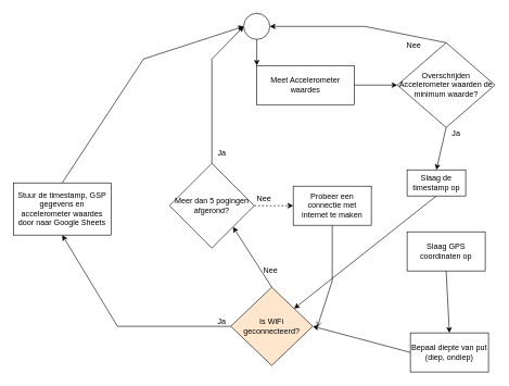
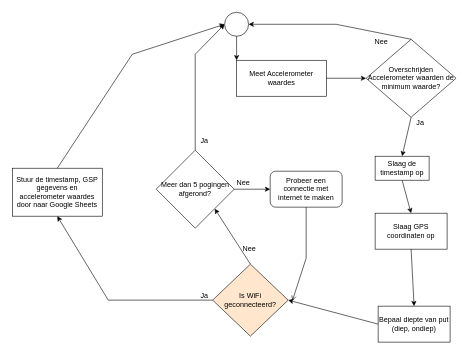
  <mxCell id="0" />
  <mxCell id="1" parent="0" />
  <mxCell id="2" value="" style="ellipse;whiteSpace=wrap;html=1;aspect=fixed;" parent="1" vertex="1"><mxGeometry x="374" width="40" height="40" as="geometry" y="20" /></mxCell>
  <mxCell id="3" value="Meet Accelerometer waardes" style="rounded=0;whiteSpace=wrap;html=1;" parent="1" vertex="1"><mxGeometry x="394" y="100" width="150" height="60" as="geometry" /></mxCell>
  <mxCell id="4" value="Overschrijden Accelerometer waarden de minimum waarde?" style="rhombus;whiteSpace=wrap;html=1;" parent="1" vertex="1"><mxGeometry x="610" y="65" width="150" height="130" as="geometry" /></mxCell>
  <mxCell id="5" value="Slaag GPS coordinaten op" style="rounded=0;whiteSpace=wrap;html=1;" parent="1" vertex="1"><mxGeometry x="625" y="355" width="120" height="60" as="geometry" /></mxCell>
  <mxCell id="6" value="" style="endArrow=classic;html=1;rounded=0;exitX=0.5;exitY=1;exitDx=0;exitDy=0;entryX=0;entryY=0;entryDx=0;entryDy=0;" parent="1" source="2" target="3" edge="1"><mxGeometry width="50" height="50" relative="1" as="geometry"><mxPoint x="210" y="260" as="sourcePoint" /><mxPoint x="260" y="210" as="targetPoint" /></mxGeometry></mxCell>
  <mxCell id="7" value="" style="endArrow=classic;html=1;rounded=0;entryX=0;entryY=0.5;entryDx=0;entryDy=0;exitX=1;exitY=0.5;exitDx=0;exitDy=0;" parent="1" source="3" target="4" edge="1"><mxGeometry width="50" height="50" relative="1" as="geometry"><mxPoint x="570" y="170" as="sourcePoint" /><mxPoint x="620" y="120" as="targetPoint" /></mxGeometry></mxCell>
  <mxCell id="8" value="" style="endArrow=classic;html=1;rounded=0;entryX=1;entryY=0.5;entryDx=0;entryDy=0;exitX=0.5;exitY=0;exitDx=0;exitDy=0;" parent="1" source="4" target="2" edge="1"><mxGeometry width="50" height="50" relative="1" as="geometry"><mxPoint x="670" y="190" as="sourcePoint" /><mxPoint x="590" y="70" as="targetPoint" /><Array as="points"><mxPoint x="560" y="40" /></Array></mxGeometry></mxCell>
  <mxCell id="9" value="Nee" style="text;html=1;align=center;verticalAlign=middle;resizable=0;points=[];autosize=1;strokeColor=none;fillColor=none;" parent="1" vertex="1"><mxGeometry x="610" y="55" width="50" height="30" as="geometry" /></mxCell>
- <mxCell id="10" value="" style="endArrow=classic;html=1;rounded=0;exitX=0.5;exitY=1;exitDx=0;exitDy=0;" parent="1" source="23" target="14" edge="1"><mxGeometry width="50" height="50" relative="1" as="geometry"><mxPoint x="660" y="330" as="sourcePoint" /><mxPoint x="665" y="340" as="targetPoint" /></mxGeometry></mxCell>
+ <mxCell id="10" value="" style="endArrow=classic;html=1;rounded=0;entryX=0.5;entryY=0;entryDx=0;entryDy=0;exitX=0.5;exitY=1;exitDx=0;exitDy=0;" parent="1" source="23" target="5" edge="1"><mxGeometry width="50" height="50" relative="1" as="geometry"><mxPoint x="660" y="330" as="sourcePoint" /><mxPoint x="665" y="340" as="targetPoint" /></mxGeometry></mxCell>
  <mxCell id="11" value="Bepaal diepte van put&lt;div&gt;(diep, ondiep)&lt;/div&gt;" style="rounded=0;whiteSpace=wrap;html=1;" parent="1" vertex="1"><mxGeometry x="630" y="510" width="120" height="60" as="geometry" /></mxCell>
  <mxCell id="12" value="Ja" style="text;html=1;align=center;verticalAlign=middle;resizable=0;points=[];autosize=1;strokeColor=none;fillColor=none;" parent="1" vertex="1"><mxGeometry x="680" y="190" width="40" height="30" as="geometry" /></mxCell>
  <mxCell id="13" value="" style="endArrow=classic;html=1;rounded=0;exitX=0.5;exitY=1;exitDx=0;exitDy=0;entryX=0.5;entryY=0;entryDx=0;entryDy=0;" parent="1" source="5" target="11" edge="1"><mxGeometry width="50" height="50" relative="1" as="geometry"><mxPoint x="490" y="460" as="sourcePoint" /><mxPoint x="540" y="410" as="targetPoint" /></mxGeometry></mxCell>
  <mxCell id="14" value="Is WiFi geconnecteerd?" style="rhombus;whiteSpace=wrap;html=1;fillColor=#ffe6cc;" parent="1" vertex="1"><mxGeometry x="354" y="440" width="126" height="120" as="geometry" /></mxCell>
  <mxCell id="15" value="" style="endArrow=classic;html=1;rounded=0;exitX=0;exitY=0.5;exitDx=0;exitDy=0;entryX=1;entryY=0.5;entryDx=0;entryDy=0;" parent="1" source="11" target="14" edge="1"><mxGeometry width="50" height="50" relative="1" as="geometry"><mxPoint x="530" y="520" as="sourcePoint" /><mxPoint x="580" y="470" as="targetPoint" /></mxGeometry></mxCell>
  <mxCell id="16" value="Meer dan 5 pogingen afgerond?" style="rhombus;whiteSpace=wrap;html=1;" parent="1" vertex="1"><mxGeometry x="260" y="250" width="130" height="130" as="geometry" /></mxCell>
  <mxCell id="17" value="" style="endArrow=classic;html=1;rounded=0;exitX=0.5;exitY=0;exitDx=0;exitDy=0;entryX=1;entryY=1;entryDx=0;entryDy=0;" parent="1" source="14" target="16" edge="1"><mxGeometry width="50" height="50" relative="1" as="geometry"><mxPoint x="420" y="420" as="sourcePoint" /><mxPoint x="360" y="360" as="targetPoint" /></mxGeometry></mxCell>
  <mxCell id="18" value="Nee" style="text;html=1;align=center;verticalAlign=middle;resizable=0;points=[];autosize=1;strokeColor=none;fillColor=none;" parent="1" vertex="1"><mxGeometry x="390" y="400" width="50" height="30" as="geometry" /></mxCell>
- <mxCell id="19" value="Probeer een connectie met internet te maken" style="rounded=0;whiteSpace=wrap;html=1;" parent="1" vertex="1"><mxGeometry x="450" y="285" width="120" height="60" as="geometry" /></mxCell>
- <mxCell id="20" value="" style="endArrow=classic;html=1;rounded=0;exitX=1;exitY=0.5;exitDx=0;exitDy=0;entryX=0;entryY=0.5;entryDx=0;entryDy=0;dashed=1;" parent="1" source="16" target="19" edge="1"><mxGeometry width="50" height="50" relative="1" as="geometry"><mxPoint x="390" y="270" as="sourcePoint" /><mxPoint x="440" y="220" as="targetPoint" /></mxGeometry></mxCell>
+ <mxCell id="19" value="Probeer een connectie met internet te maken" style="whiteSpace=wrap;html=1;rounded=1;" parent="1" vertex="1"><mxGeometry x="450" y="285" width="120" height="60" as="geometry" /></mxCell>
+ <mxCell id="20" value="" style="endArrow=classic;html=1;rounded=0;exitX=1;exitY=0.5;exitDx=0;exitDy=0;entryX=0;entryY=0.5;entryDx=0;entryDy=0;" parent="1" source="16" target="19" edge="1"><mxGeometry width="50" height="50" relative="1" as="geometry"><mxPoint x="390" y="270" as="sourcePoint" /><mxPoint x="440" y="220" as="targetPoint" /></mxGeometry></mxCell>
  <mxCell id="21" value="" style="endArrow=open;html=1;rounded=0;exitX=0.5;exitY=1;exitDx=0;exitDy=0;entryX=1.056;entryY=0.508;entryDx=0;entryDy=0;entryPerimeter=0;" parent="1" source="19" target="14" edge="1"><mxGeometry width="50" height="50" relative="1" as="geometry"><mxPoint x="510" y="420" as="sourcePoint" /><mxPoint x="560" y="370" as="targetPoint" /><Array as="points"><mxPoint x="510" y="430" /></Array></mxGeometry></mxCell>
  <mxCell id="22" value="Stuur de timestamp, GSP gegevens en accelerometer waardes door naar Google Sheets" style="rounded=0;whiteSpace=wrap;html=1;" parent="1" vertex="1"><mxGeometry x="20" y="280" width="150" height="80" as="geometry" /></mxCell>
  <mxCell id="23" value="Slaag de timestamp op" style="rounded=0;whiteSpace=wrap;html=1;" parent="1" vertex="1"><mxGeometry x="625" y="260" width="90" height="40" as="geometry" /></mxCell>
  <mxCell id="24" value="" style="endArrow=classic;html=1;rounded=0;exitX=0.5;exitY=1;exitDx=0;exitDy=0;entryX=0.5;entryY=0;entryDx=0;entryDy=0;" parent="1" source="4" target="23" edge="1"><mxGeometry width="50" height="50" relative="1" as="geometry"><mxPoint x="580" y="260" as="sourcePoint" /><mxPoint x="630" y="210" as="targetPoint" /></mxGeometry></mxCell>
  <mxCell id="25" value="Nee" style="text;html=1;align=center;verticalAlign=middle;resizable=0;points=[];autosize=1;strokeColor=none;fillColor=none;" parent="1" vertex="1"><mxGeometry x="380" y="290" width="50" height="30" as="geometry" /></mxCell>
  <mxCell id="26" value="" style="endArrow=classic;html=1;rounded=0;entryX=0;entryY=0.5;entryDx=0;entryDy=0;exitX=0.5;exitY=0;exitDx=0;exitDy=0;" parent="1" source="16" target="2" edge="1"><mxGeometry width="50" height="50" relative="1" as="geometry"><mxPoint x="330" y="300" as="sourcePoint" /><mxPoint x="380" y="250" as="targetPoint" /><Array as="points"><mxPoint x="325" y="90" /></Array></mxGeometry></mxCell>
  <mxCell id="27" value="Ja" style="text;html=1;align=center;verticalAlign=middle;resizable=0;points=[];autosize=1;strokeColor=none;fillColor=none;" parent="1" vertex="1"><mxGeometry x="320" y="220" width="40" height="30" as="geometry" /></mxCell>
  <mxCell id="28" value="" style="endArrow=classic;html=1;rounded=0;entryX=0.5;entryY=1;entryDx=0;entryDy=0;exitX=0;exitY=0.5;exitDx=0;exitDy=0;" parent="1" source="14" target="22" edge="1"><mxGeometry width="50" height="50" relative="1" as="geometry"><mxPoint x="330" y="480" as="sourcePoint" /><mxPoint x="380" y="250" as="targetPoint" /><Array as="points"><mxPoint x="180" y="500" /></Array></mxGeometry></mxCell>
  <mxCell id="29" value="Ja" style="text;html=1;align=center;verticalAlign=middle;resizable=0;points=[];autosize=1;strokeColor=none;fillColor=none;" parent="1" vertex="1"><mxGeometry x="320" y="478" width="40" height="30" as="geometry" /></mxCell>
  <mxCell id="30" value="" style="endArrow=classic;html=1;rounded=0;entryX=0;entryY=0.5;entryDx=0;entryDy=0;exitX=0.5;exitY=0;exitDx=0;exitDy=0;" parent="1" source="22" target="2" edge="1"><mxGeometry width="50" height="50" relative="1" as="geometry"><mxPoint x="80" y="240" as="sourcePoint" /><mxPoint x="150" y="230" as="targetPoint" /><Array as="points"><mxPoint x="220" y="90" /></Array></mxGeometry></mxCell>
